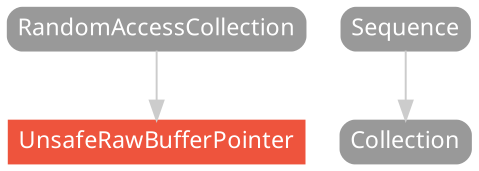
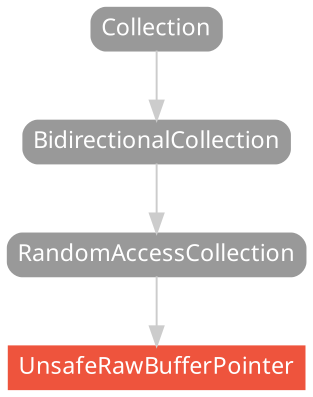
  strict digraph {
    fontname="Noto Sans"
    node [color="#999999" fillcolor="#999999" fontcolor=white fontname="Noto Sans" fontsize=12 margin="0.07,0.05" shape=box style="filled,rounded"]
    edge [color="#cccccc" fontname="Noto Sans"]
    UnsafeRawBufferPointer [color="#ee543d" fillcolor="#ee543d" height=0.3 style=filled]
+   BidirectionalCollection [height=0.3]
    RandomAccessCollection [height=0.3]
    Collection [height=0.3]
-   Sequence [height=0.3]
    subgraph sub_1 {
      rank=max
      UnsafeRawBufferPointer
    }
+   BidirectionalCollection -> RandomAccessCollection
    RandomAccessCollection -> UnsafeRawBufferPointer
-   Sequence -> Collection
+   Collection -> BidirectionalCollection
  }
